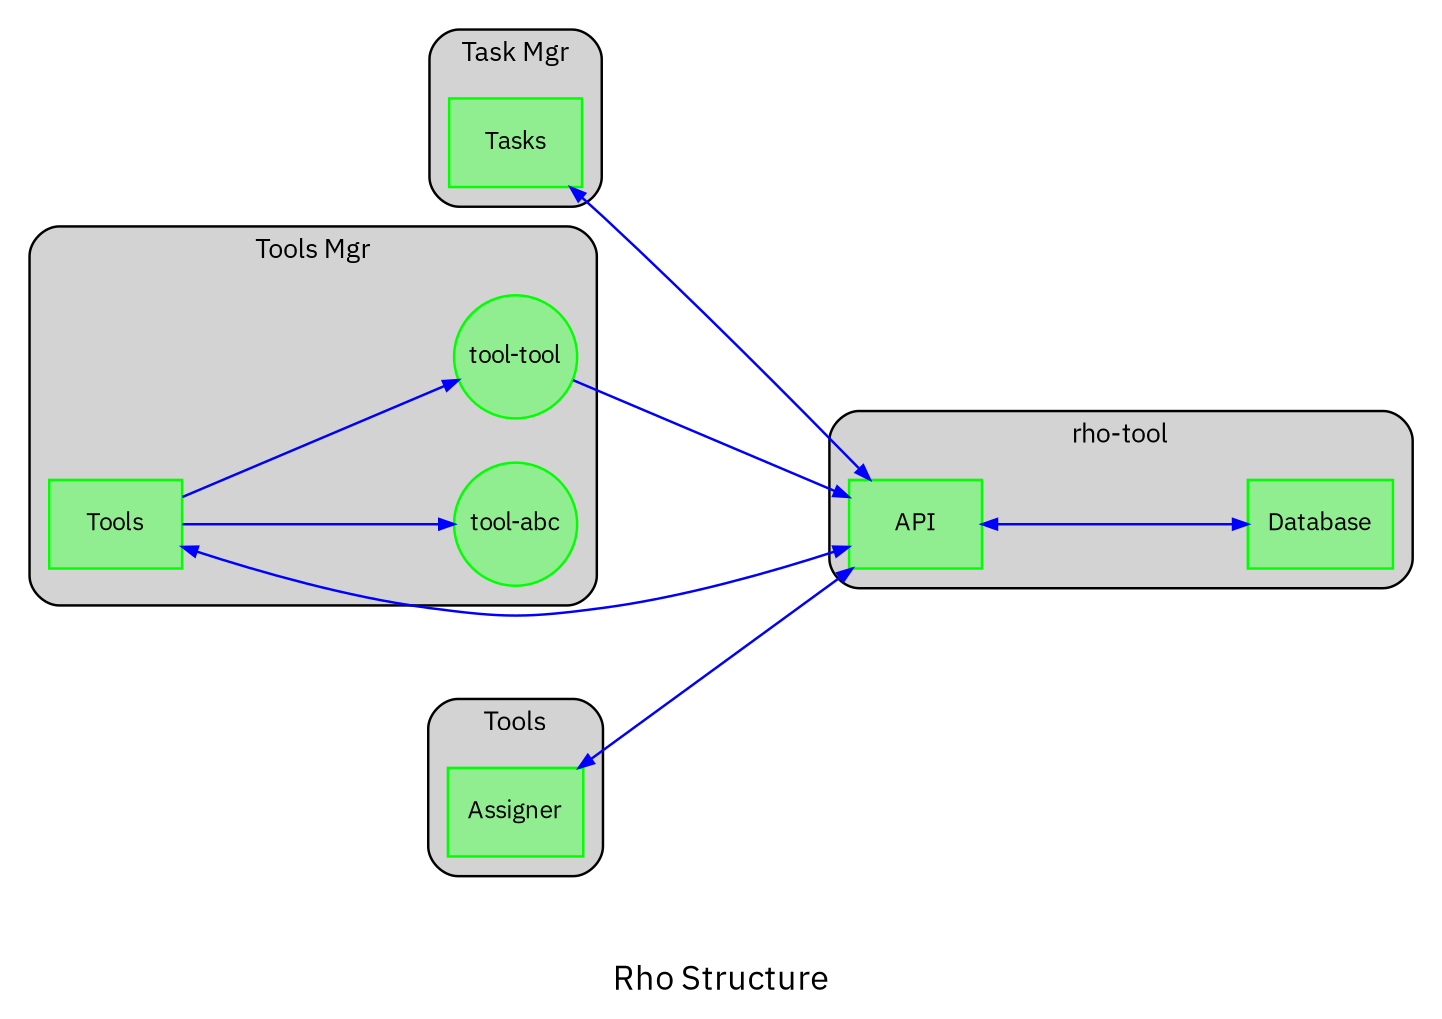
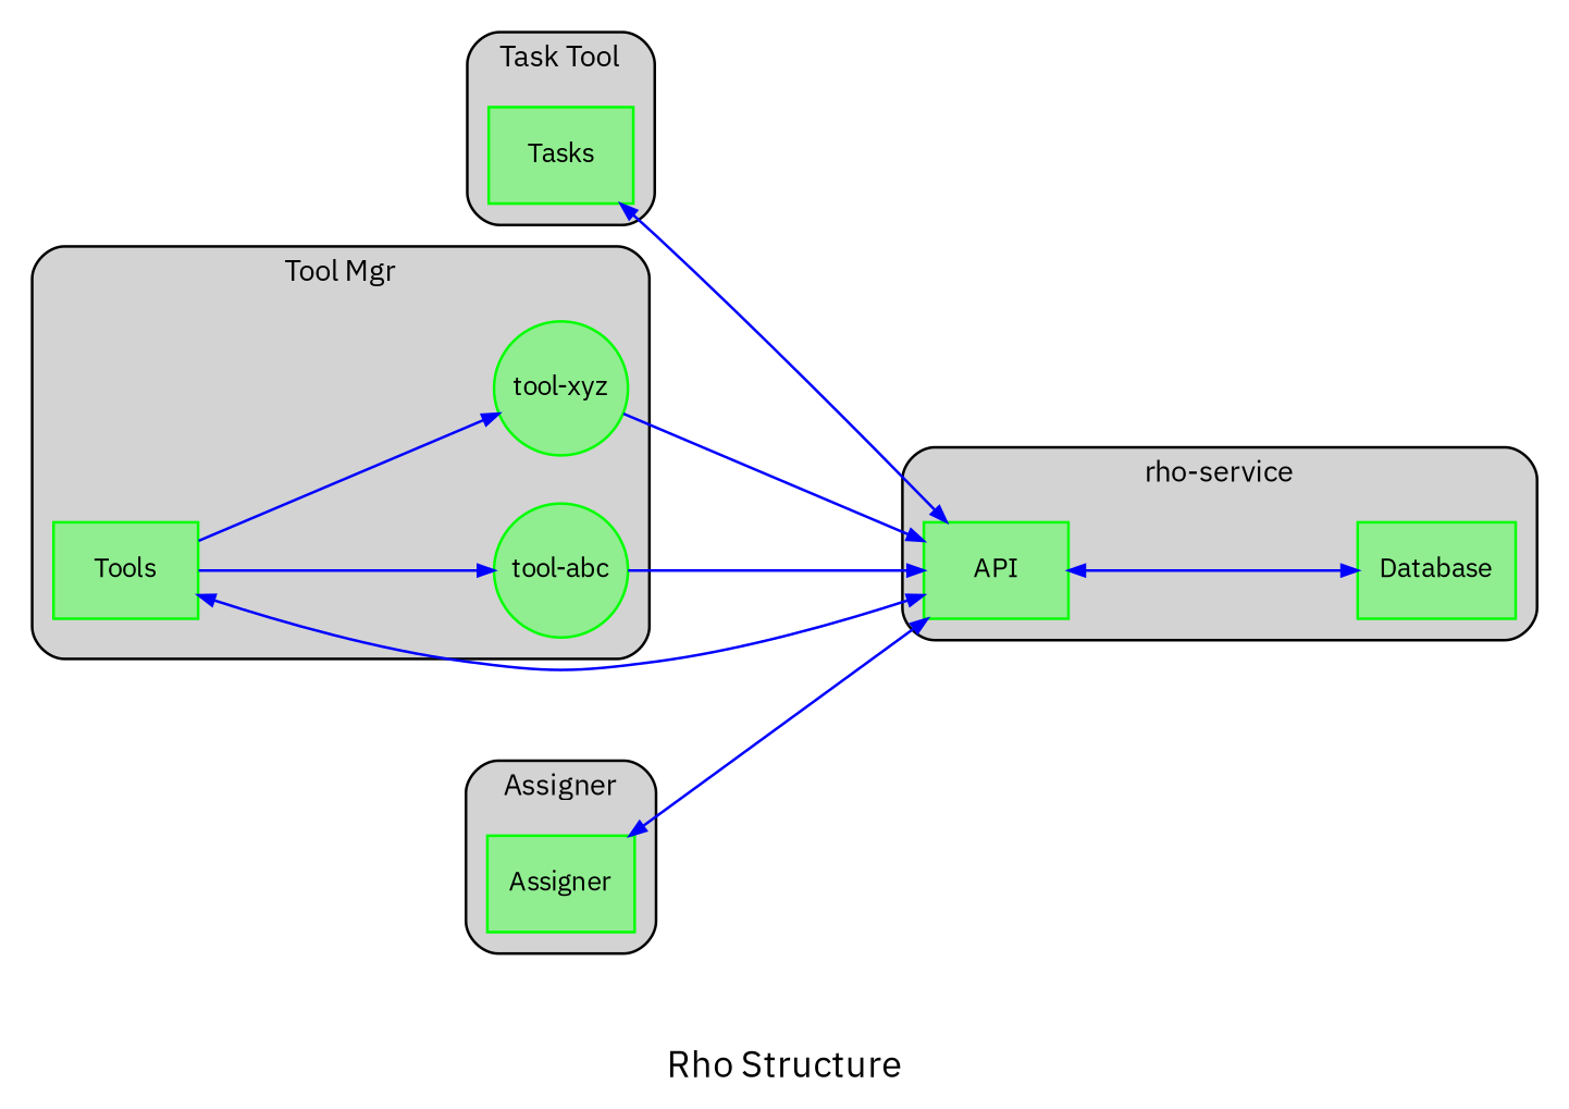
  digraph {
    compound=true
    concentrate=true
    fontname="IBM Plex Sans"
    label="Rho Structure"
    rankdir=LR
    ranksep=1.5
    node [color=green fillcolor=lightgreen fontname="IBM Plex Sans" fontsize=10 shape=box style=filled]
    edge [arrowsize=0.6 color=blue fontname="IBM Plex Sans" fontsize=10 style=ortho]
    API
    Database
    Tasks
    Tools
    n5 [fixedsize=true label="tool-abc" shape=circle width=.7]
-   n6 [fixedsize=true label="tool-tool" shape=circle width=.7]
+   n6 [fixedsize=true label="tool-xyz" shape=circle width=.7]
    Assigner
    subgraph cluster_1 {
      fillcolor=lightgrey
      fontsize=11
-     label="rho-tool"
+     label="rho-service"
      style="rounded,filled"
      API
      Database
    }
    subgraph cluster_2 {
      color=black
      fillcolor=lightgrey
      fontsize=11
-     label="Task Mgr"
+     label="Task Tool"
      style="rounded,filled"
      Tasks
    }
    subgraph cluster_3 {
      color=black
      fillcolor=lightgrey
      fontsize=11
-     label=Tools
+     label=Assigner
      style="rounded,filled"
      Assigner
    }
    subgraph cluster_4 {
      color=black
      fillcolor=lightgrey
      fontsize=11
-     label="Tools Mgr"
+     label="Tool Mgr"
      style="rounded,filled"
      Tools
      n5
      n6
    }
    API -> Database [dir=both]
    Tasks -> API [dir=both]
    Tools -> API [dir=both]
    Tools -> n5
    Tools -> n6
+   n5 -> API
    n6 -> API
    Assigner -> API [dir=both]
  }
